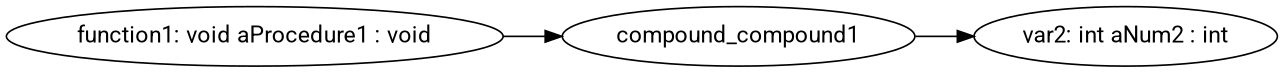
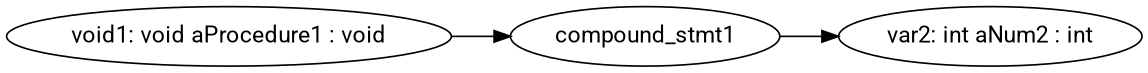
  digraph {
    fontname=Roboto
    rankdir=LR
    node [fontname=Roboto]
    edge [fontname=Roboto]
-   "function1: void aProcedure1 : void"
-   compound_stmt1 [label=compound_compound1]
+   "function1: void aProcedure1 : void" [label="void1: void aProcedure1 : void"]
+   compound_stmt1
    "var2: int aNum2 : int"
    "function1: void aProcedure1 : void" -> compound_stmt1
    compound_stmt1 -> "var2: int aNum2 : int"
  }
